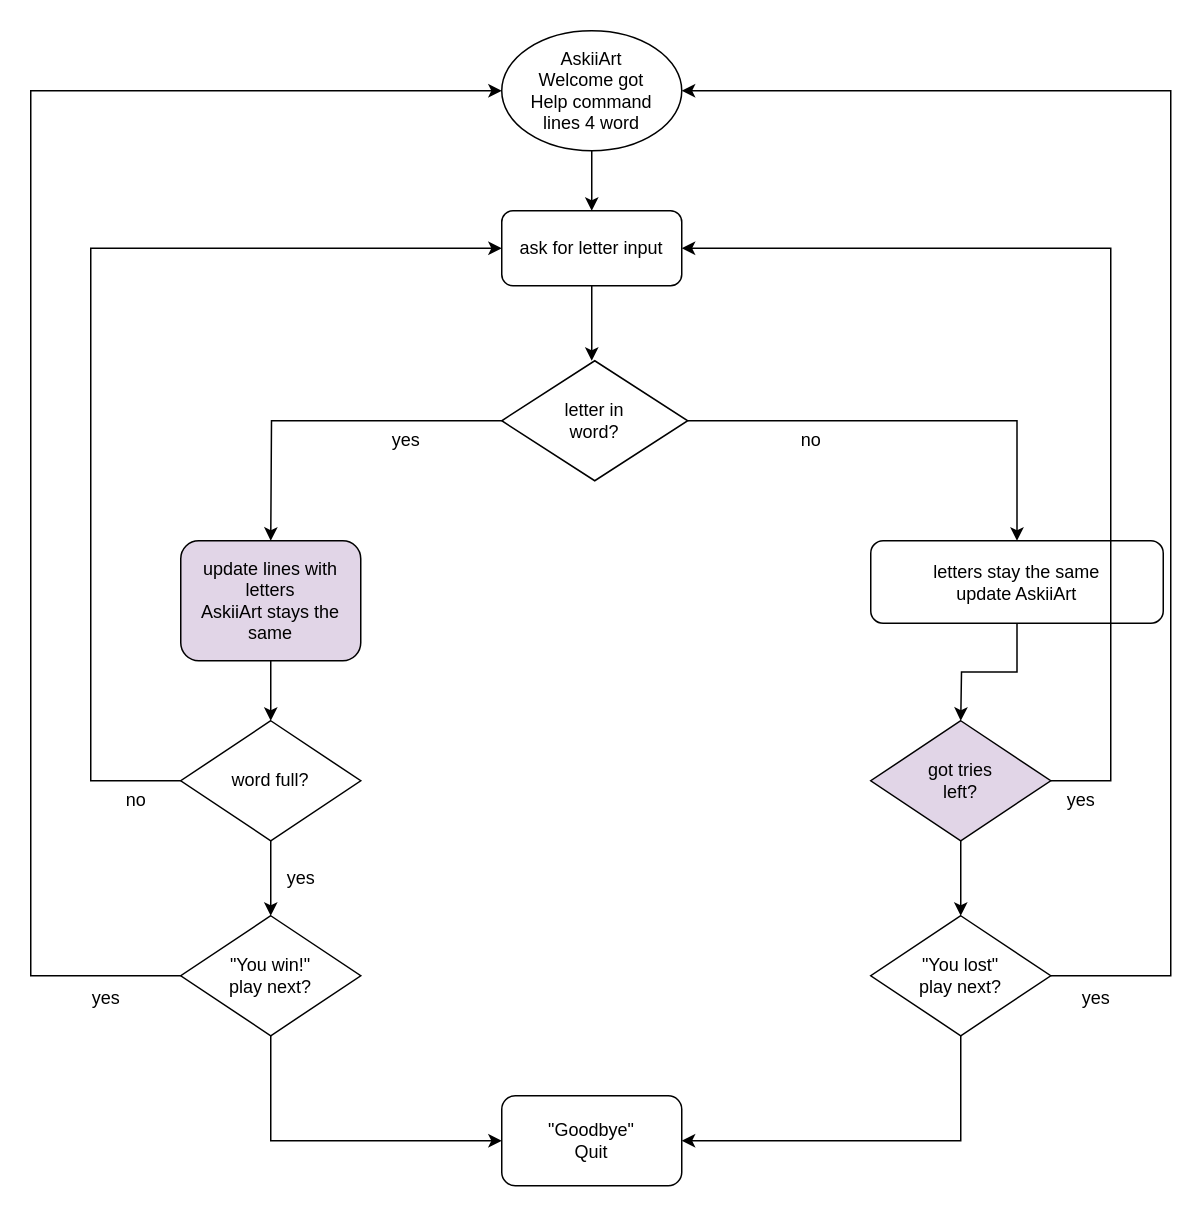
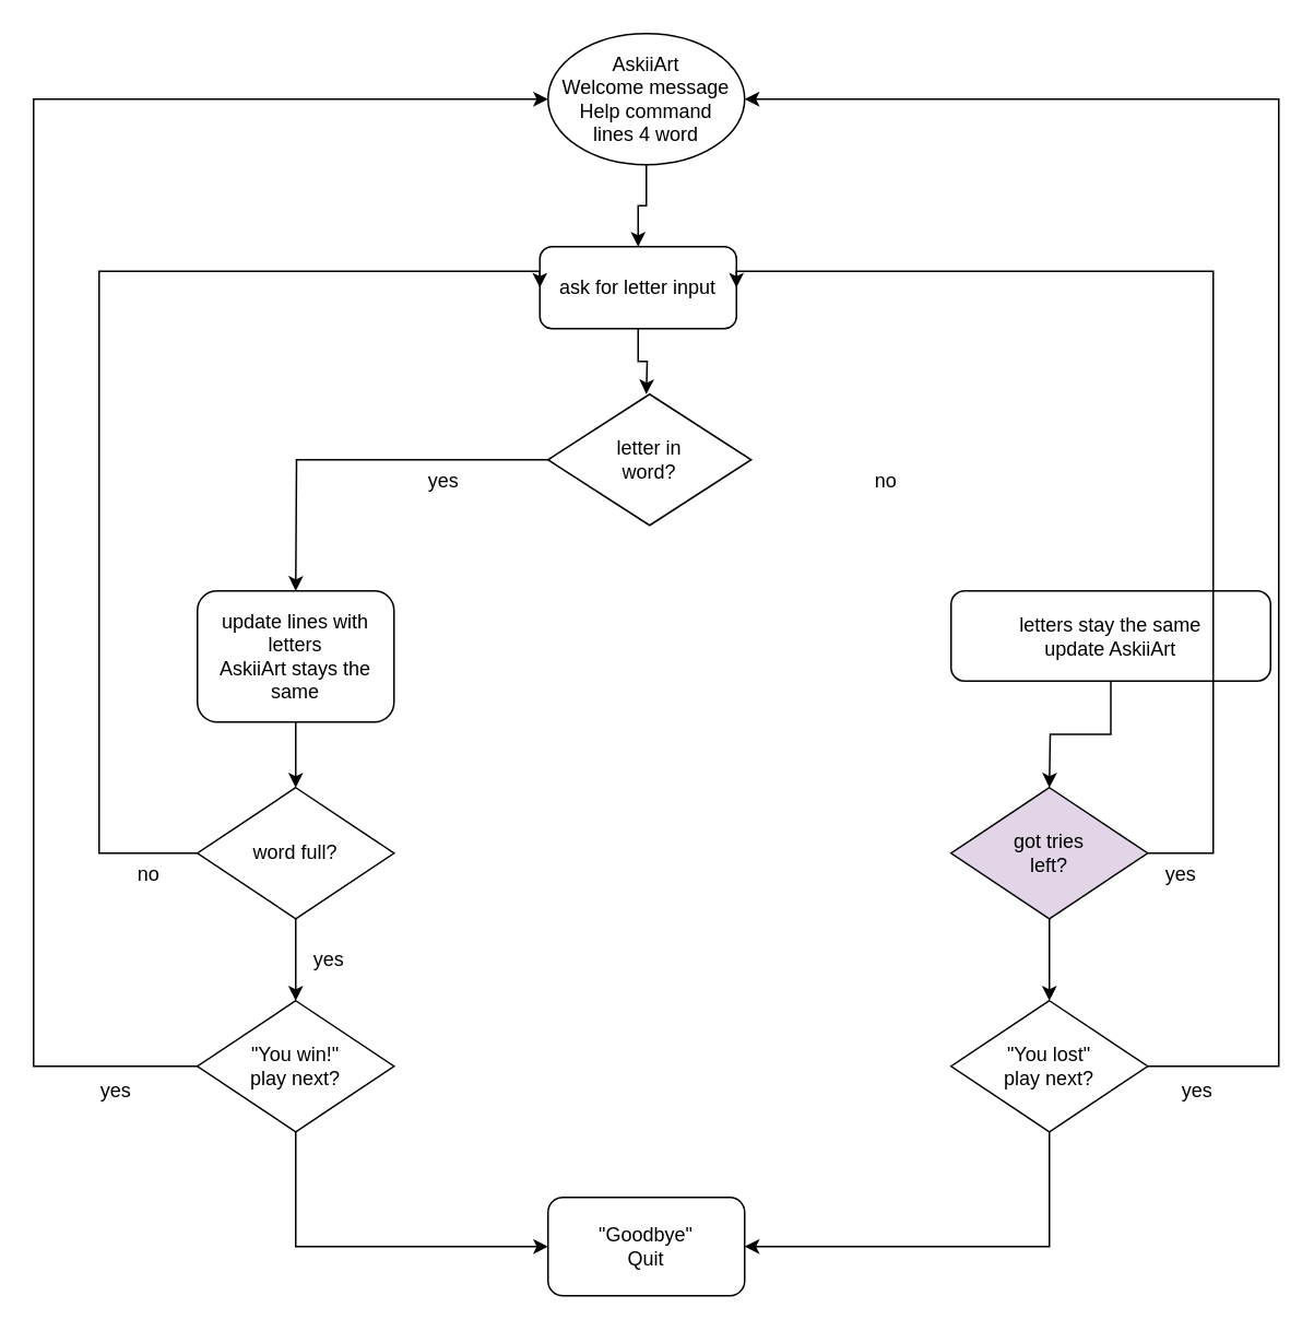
  <mxCell id="0" />
  <mxCell id="1" parent="0" />
  <mxCell id="2" style="edgeStyle=orthogonalEdgeStyle;rounded=0;orthogonalLoop=1;jettySize=auto;html=1;exitX=0.5;exitY=1;exitDx=0;exitDy=0;" edge="1" parent="1" source="3" target="5"><mxGeometry relative="1" as="geometry"><mxPoint x="394" y="130" as="targetPoint" /></mxGeometry></mxCell>
- <mxCell id="3" value="AskiiArt&lt;br&gt;Welcome got&lt;br&gt;Help command&lt;br&gt;lines 4 word" style="ellipse;whiteSpace=wrap;html=1;" parent="1" vertex="1"><mxGeometry x="334" y="20" width="120" height="80" as="geometry" /></mxCell>
+ <mxCell id="3" value="AskiiArt&lt;br&gt;Welcome message&lt;br&gt;Help command&lt;br&gt;lines 4 word" style="ellipse;whiteSpace=wrap;html=1;" parent="1" vertex="1"><mxGeometry x="334" y="20" width="120" height="80" as="geometry" /></mxCell>
  <mxCell id="4" style="edgeStyle=orthogonalEdgeStyle;rounded=0;orthogonalLoop=1;jettySize=auto;html=1;entryX=0.5;entryY=0;entryDx=0;entryDy=0;" edge="1" parent="1" source="5"><mxGeometry relative="1" as="geometry"><mxPoint x="394" y="240" as="targetPoint" /></mxGeometry></mxCell>
- <mxCell id="5" value="ask for letter input" style="rounded=1;whiteSpace=wrap;html=1;" vertex="1" parent="1"><mxGeometry x="334" y="140" width="120" height="50" as="geometry" /></mxCell>
+ <mxCell id="5" value="ask for letter input" style="rounded=1;whiteSpace=wrap;html=1;" vertex="1" parent="1"><mxGeometry x="329" y="150" width="120" height="50" as="geometry" /></mxCell>
  <mxCell id="6" style="edgeStyle=orthogonalEdgeStyle;rounded=0;orthogonalLoop=1;jettySize=auto;html=1;" edge="1" parent="1" source="8"><mxGeometry relative="1" as="geometry"><mxPoint x="180" y="360" as="targetPoint" /></mxGeometry></mxCell>
- <mxCell id="7" style="edgeStyle=orthogonalEdgeStyle;rounded=0;orthogonalLoop=1;jettySize=auto;html=1;" edge="1" parent="1" source="8" target="13"><mxGeometry relative="1" as="geometry" /></mxCell>
  <mxCell id="8" value="letter in&lt;br&gt;word?" style="rhombus;whiteSpace=wrap;html=1;" vertex="1" parent="1"><mxGeometry x="334" y="240" width="124" height="80" as="geometry" /></mxCell>
  <mxCell id="9" value="yes" style="text;html=1;align=center;verticalAlign=middle;resizable=0;points=[];autosize=1;strokeColor=none;fillColor=none;" vertex="1" parent="1"><mxGeometry x="250" y="278" width="40" height="30" as="geometry" /></mxCell>
  <mxCell id="10" style="edgeStyle=orthogonalEdgeStyle;rounded=0;orthogonalLoop=1;jettySize=auto;html=1;exitX=0.5;exitY=1;exitDx=0;exitDy=0;" edge="1" parent="1" source="11"><mxGeometry relative="1" as="geometry"><mxPoint x="180" y="480" as="targetPoint" /></mxGeometry></mxCell>
- <mxCell id="11" value="update lines with letters&lt;br&gt;AskiiArt stays the same" style="rounded=1;whiteSpace=wrap;html=1;fillColor=#e1d5e7;" vertex="1" parent="1"><mxGeometry x="120" y="360" width="120" height="80" as="geometry" /></mxCell>
+ <mxCell id="11" value="update lines with letters&lt;br&gt;AskiiArt stays the same" style="rounded=1;whiteSpace=wrap;html=1;" vertex="1" parent="1"><mxGeometry x="120" y="360" width="120" height="80" as="geometry" /></mxCell>
  <mxCell id="12" style="edgeStyle=orthogonalEdgeStyle;rounded=0;orthogonalLoop=1;jettySize=auto;html=1;exitX=0.5;exitY=1;exitDx=0;exitDy=0;" edge="1" parent="1" source="13"><mxGeometry relative="1" as="geometry"><mxPoint x="640" y="480" as="targetPoint" /></mxGeometry></mxCell>
  <mxCell id="13" value="letters stay the same&lt;br&gt;update AskiiArt" style="rounded=1;whiteSpace=wrap;html=1;" vertex="1" parent="1"><mxGeometry x="580" y="360" width="195" height="55" as="geometry" /></mxCell>
  <mxCell id="14" value="no" style="text;html=1;align=center;verticalAlign=middle;resizable=0;points=[];autosize=1;strokeColor=none;fillColor=none;" vertex="1" parent="1"><mxGeometry x="520" y="278" width="40" height="30" as="geometry" /></mxCell>
  <mxCell id="15" style="edgeStyle=orthogonalEdgeStyle;rounded=0;orthogonalLoop=1;jettySize=auto;html=1;exitX=1;exitY=0.5;exitDx=0;exitDy=0;entryX=1;entryY=0.5;entryDx=0;entryDy=0;" edge="1" parent="1" source="17" target="5"><mxGeometry relative="1" as="geometry"><Array as="points"><mxPoint x="740" y="520" /><mxPoint x="740" y="165" /></Array></mxGeometry></mxCell>
  <mxCell id="16" style="edgeStyle=orthogonalEdgeStyle;rounded=0;orthogonalLoop=1;jettySize=auto;html=1;exitX=0.5;exitY=1;exitDx=0;exitDy=0;entryX=0.5;entryY=0;entryDx=0;entryDy=0;" edge="1" parent="1" source="17"><mxGeometry relative="1" as="geometry"><mxPoint x="640" y="610" as="targetPoint" /></mxGeometry></mxCell>
  <mxCell id="17" value="got tries&lt;br&gt;left?" style="rhombus;whiteSpace=wrap;html=1;fillColor=#e1d5e7;" vertex="1" parent="1"><mxGeometry x="580" y="480" width="120" height="80" as="geometry" /></mxCell>
  <mxCell id="18" value="yes" style="text;html=1;align=center;verticalAlign=middle;resizable=0;points=[];autosize=1;strokeColor=none;fillColor=none;" vertex="1" parent="1"><mxGeometry x="700" y="518" width="40" height="30" as="geometry" /></mxCell>
  <mxCell id="19" style="edgeStyle=orthogonalEdgeStyle;rounded=0;orthogonalLoop=1;jettySize=auto;html=1;exitX=1;exitY=0.5;exitDx=0;exitDy=0;entryX=1;entryY=0.5;entryDx=0;entryDy=0;" edge="1" parent="1" source="21" target="3"><mxGeometry relative="1" as="geometry"><mxPoint x="460" y="60" as="targetPoint" /><Array as="points"><mxPoint x="780" y="650" /><mxPoint x="780" y="60" /></Array></mxGeometry></mxCell>
  <mxCell id="20" style="edgeStyle=orthogonalEdgeStyle;rounded=0;orthogonalLoop=1;jettySize=auto;html=1;exitX=0.5;exitY=1;exitDx=0;exitDy=0;entryX=1;entryY=0.5;entryDx=0;entryDy=0;" edge="1" parent="1" source="21" target="32"><mxGeometry relative="1" as="geometry" /></mxCell>
  <mxCell id="21" value="&quot;You lost&quot;&lt;br&gt;play next?" style="rhombus;whiteSpace=wrap;html=1;" vertex="1" parent="1"><mxGeometry x="580" y="610" width="120" height="80" as="geometry" /></mxCell>
  <mxCell id="22" value="yes" style="text;html=1;align=center;verticalAlign=middle;resizable=0;points=[];autosize=1;strokeColor=none;fillColor=none;" vertex="1" parent="1"><mxGeometry x="710" y="650" width="40" height="30" as="geometry" /></mxCell>
  <mxCell id="23" style="edgeStyle=orthogonalEdgeStyle;rounded=0;orthogonalLoop=1;jettySize=auto;html=1;exitX=0;exitY=0.5;exitDx=0;exitDy=0;entryX=0;entryY=0.5;entryDx=0;entryDy=0;" edge="1" parent="1" source="25" target="5"><mxGeometry relative="1" as="geometry"><Array as="points"><mxPoint x="60" y="520" /><mxPoint x="60" y="165" /></Array></mxGeometry></mxCell>
  <mxCell id="24" style="edgeStyle=orthogonalEdgeStyle;rounded=0;orthogonalLoop=1;jettySize=auto;html=1;exitX=0.5;exitY=1;exitDx=0;exitDy=0;" edge="1" parent="1" source="25" target="29"><mxGeometry relative="1" as="geometry" /></mxCell>
  <mxCell id="25" value="word full?" style="rhombus;whiteSpace=wrap;html=1;" vertex="1" parent="1"><mxGeometry x="120" y="480" width="120" height="80" as="geometry" /></mxCell>
  <mxCell id="26" value="no" style="text;html=1;align=center;verticalAlign=middle;resizable=0;points=[];autosize=1;strokeColor=none;fillColor=none;" vertex="1" parent="1"><mxGeometry x="70" y="518" width="40" height="30" as="geometry" /></mxCell>
  <mxCell id="27" style="edgeStyle=orthogonalEdgeStyle;rounded=0;orthogonalLoop=1;jettySize=auto;html=1;exitX=0;exitY=0.5;exitDx=0;exitDy=0;entryX=0;entryY=0.5;entryDx=0;entryDy=0;" edge="1" parent="1" source="29" target="3"><mxGeometry relative="1" as="geometry"><Array as="points"><mxPoint x="20" y="650" /><mxPoint x="20" y="60" /></Array></mxGeometry></mxCell>
  <mxCell id="28" style="edgeStyle=orthogonalEdgeStyle;rounded=0;orthogonalLoop=1;jettySize=auto;html=1;exitX=0.5;exitY=1;exitDx=0;exitDy=0;entryX=0;entryY=0.5;entryDx=0;entryDy=0;" edge="1" parent="1" source="29" target="32"><mxGeometry relative="1" as="geometry" /></mxCell>
  <mxCell id="29" value="&quot;You win!&quot;&lt;br&gt;play next?" style="rhombus;whiteSpace=wrap;html=1;" vertex="1" parent="1"><mxGeometry x="120" y="610" width="120" height="80" as="geometry" /></mxCell>
  <mxCell id="30" value="yes" style="text;html=1;align=center;verticalAlign=middle;resizable=0;points=[];autosize=1;strokeColor=none;fillColor=none;" vertex="1" parent="1"><mxGeometry x="180" y="569.5" width="40" height="30" as="geometry" /></mxCell>
  <mxCell id="31" value="yes" style="text;html=1;align=center;verticalAlign=middle;resizable=0;points=[];autosize=1;strokeColor=none;fillColor=none;" vertex="1" parent="1"><mxGeometry x="50" y="650" width="40" height="30" as="geometry" /></mxCell>
  <mxCell id="32" value="&quot;Goodbye&quot;&lt;br&gt;Quit" style="rounded=1;whiteSpace=wrap;html=1;" vertex="1" parent="1"><mxGeometry x="334" y="730" width="120" height="60" as="geometry" /></mxCell>
